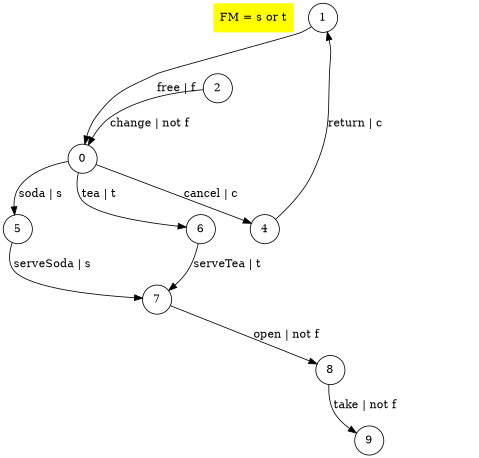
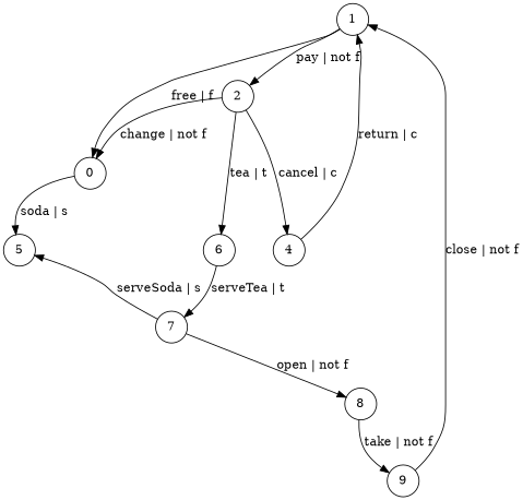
  digraph {
    FM="s or t"
    rankdir=TB
    node [shape=circle]
-   n1 [color=yellow label="FM = s or t" shape=plaintext style=filled]
    1 [initial=True]
    2
    n4 [label=0]
    4
    5
    6
    7
    8
    9
+   1 -> 2 [label="pay | not f"]
    1 -> n4 [label="free | f"]
    2 -> n4 [label="change | not f"]
-   n4 -> 4 [label="cancel | c"]
+   2 -> 4 [label="cancel | c"]
    n4 -> 5 [label="soda | s"]
-   n4 -> 6 [label="tea | t"]
+   2 -> 6 [label="tea | t"]
    4 -> 1 [label="return | c"]
-   5 -> 7 [label="serveSoda | s"]
+   7 -> 5 [label="serveSoda | s"]
    6 -> 7 [label="serveTea | t"]
    7 -> 8 [label="open | not f"]
    8 -> 9 [label="take | not f"]
+   9 -> 1 [label="close | not f"]
  }
